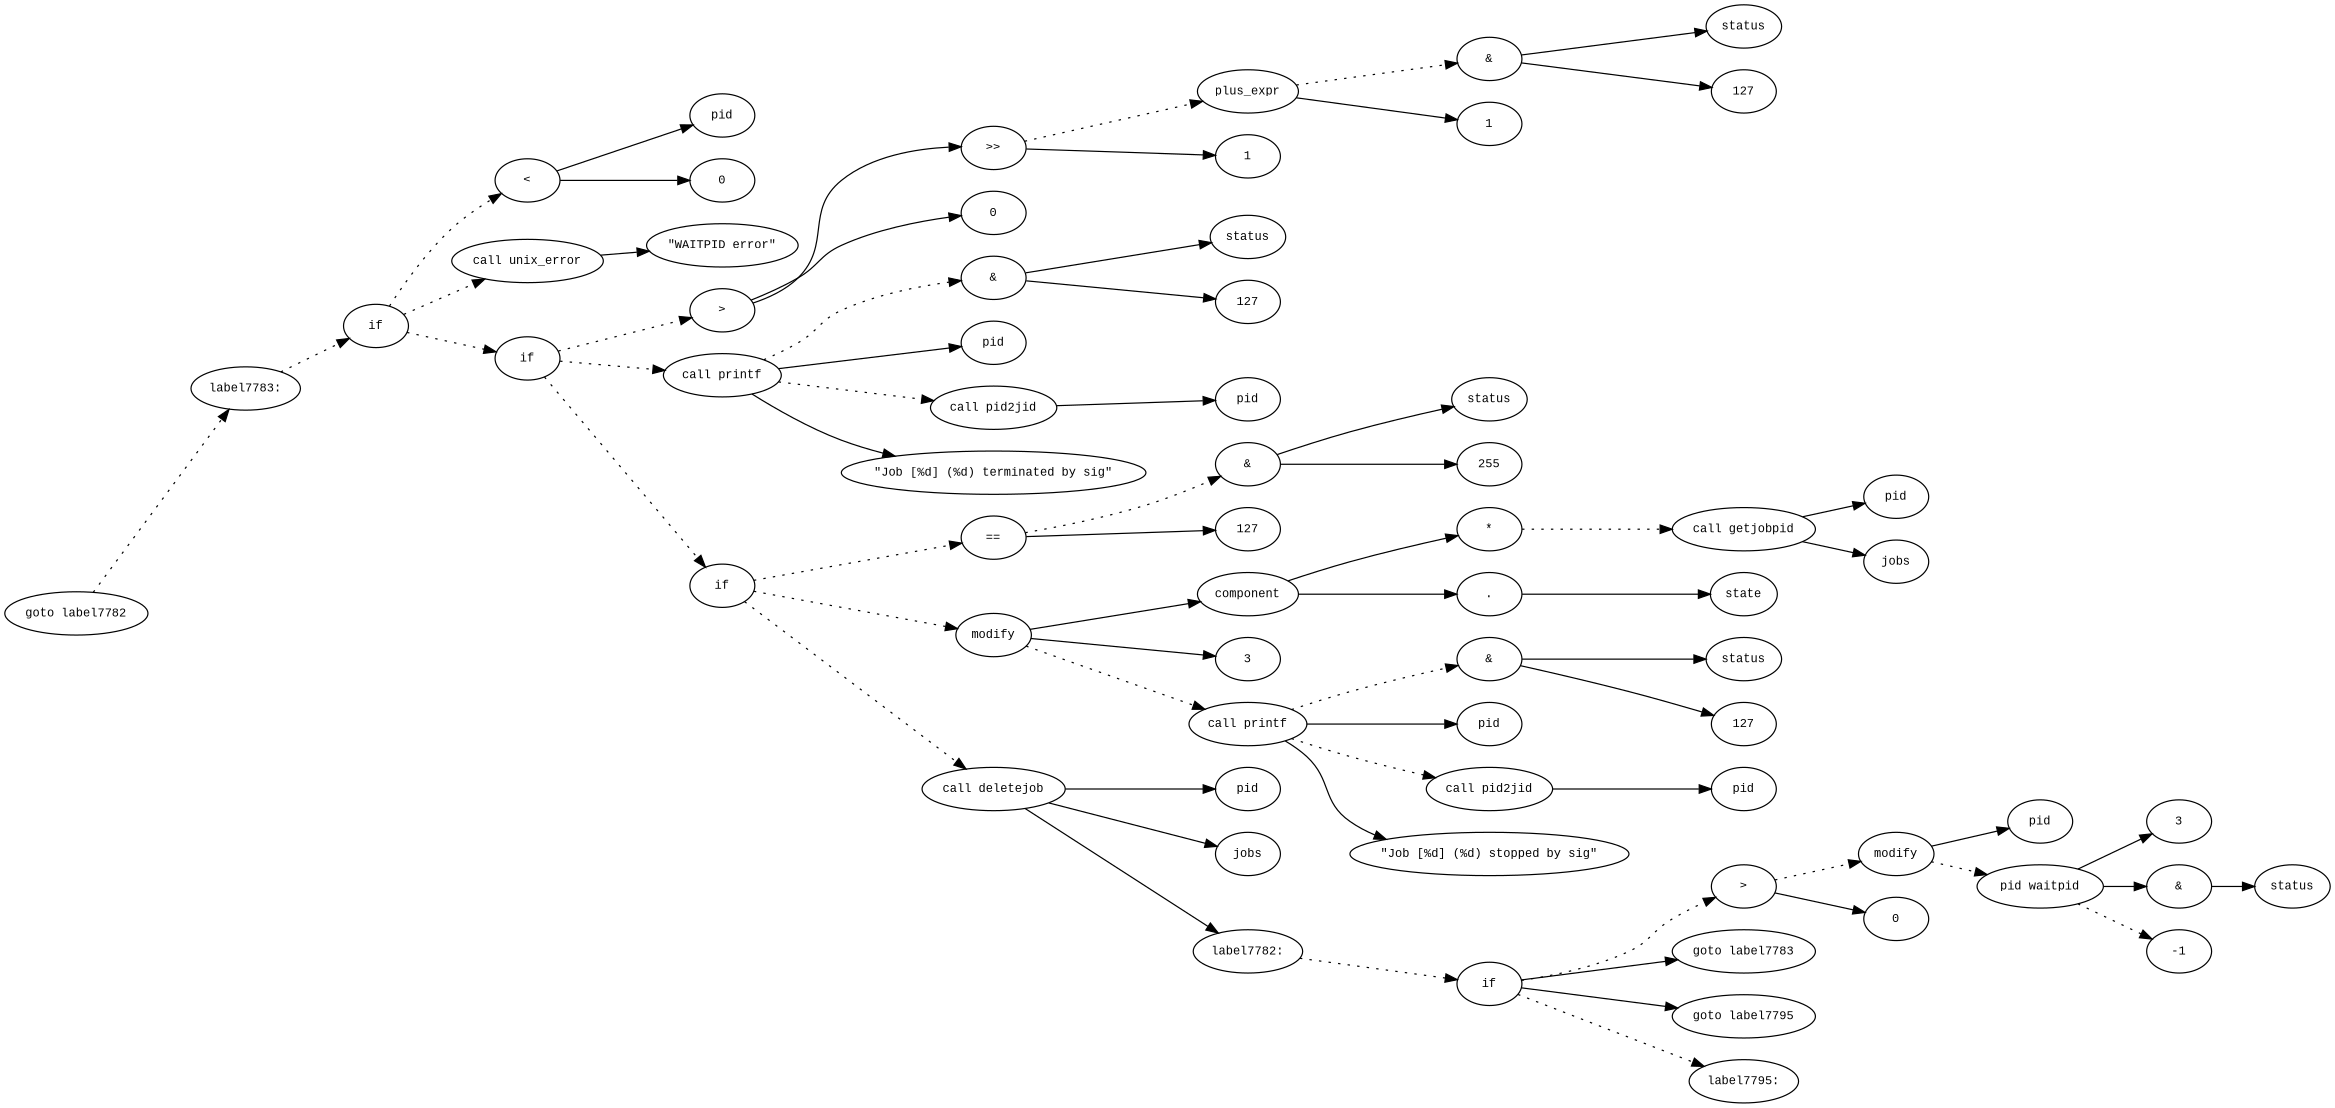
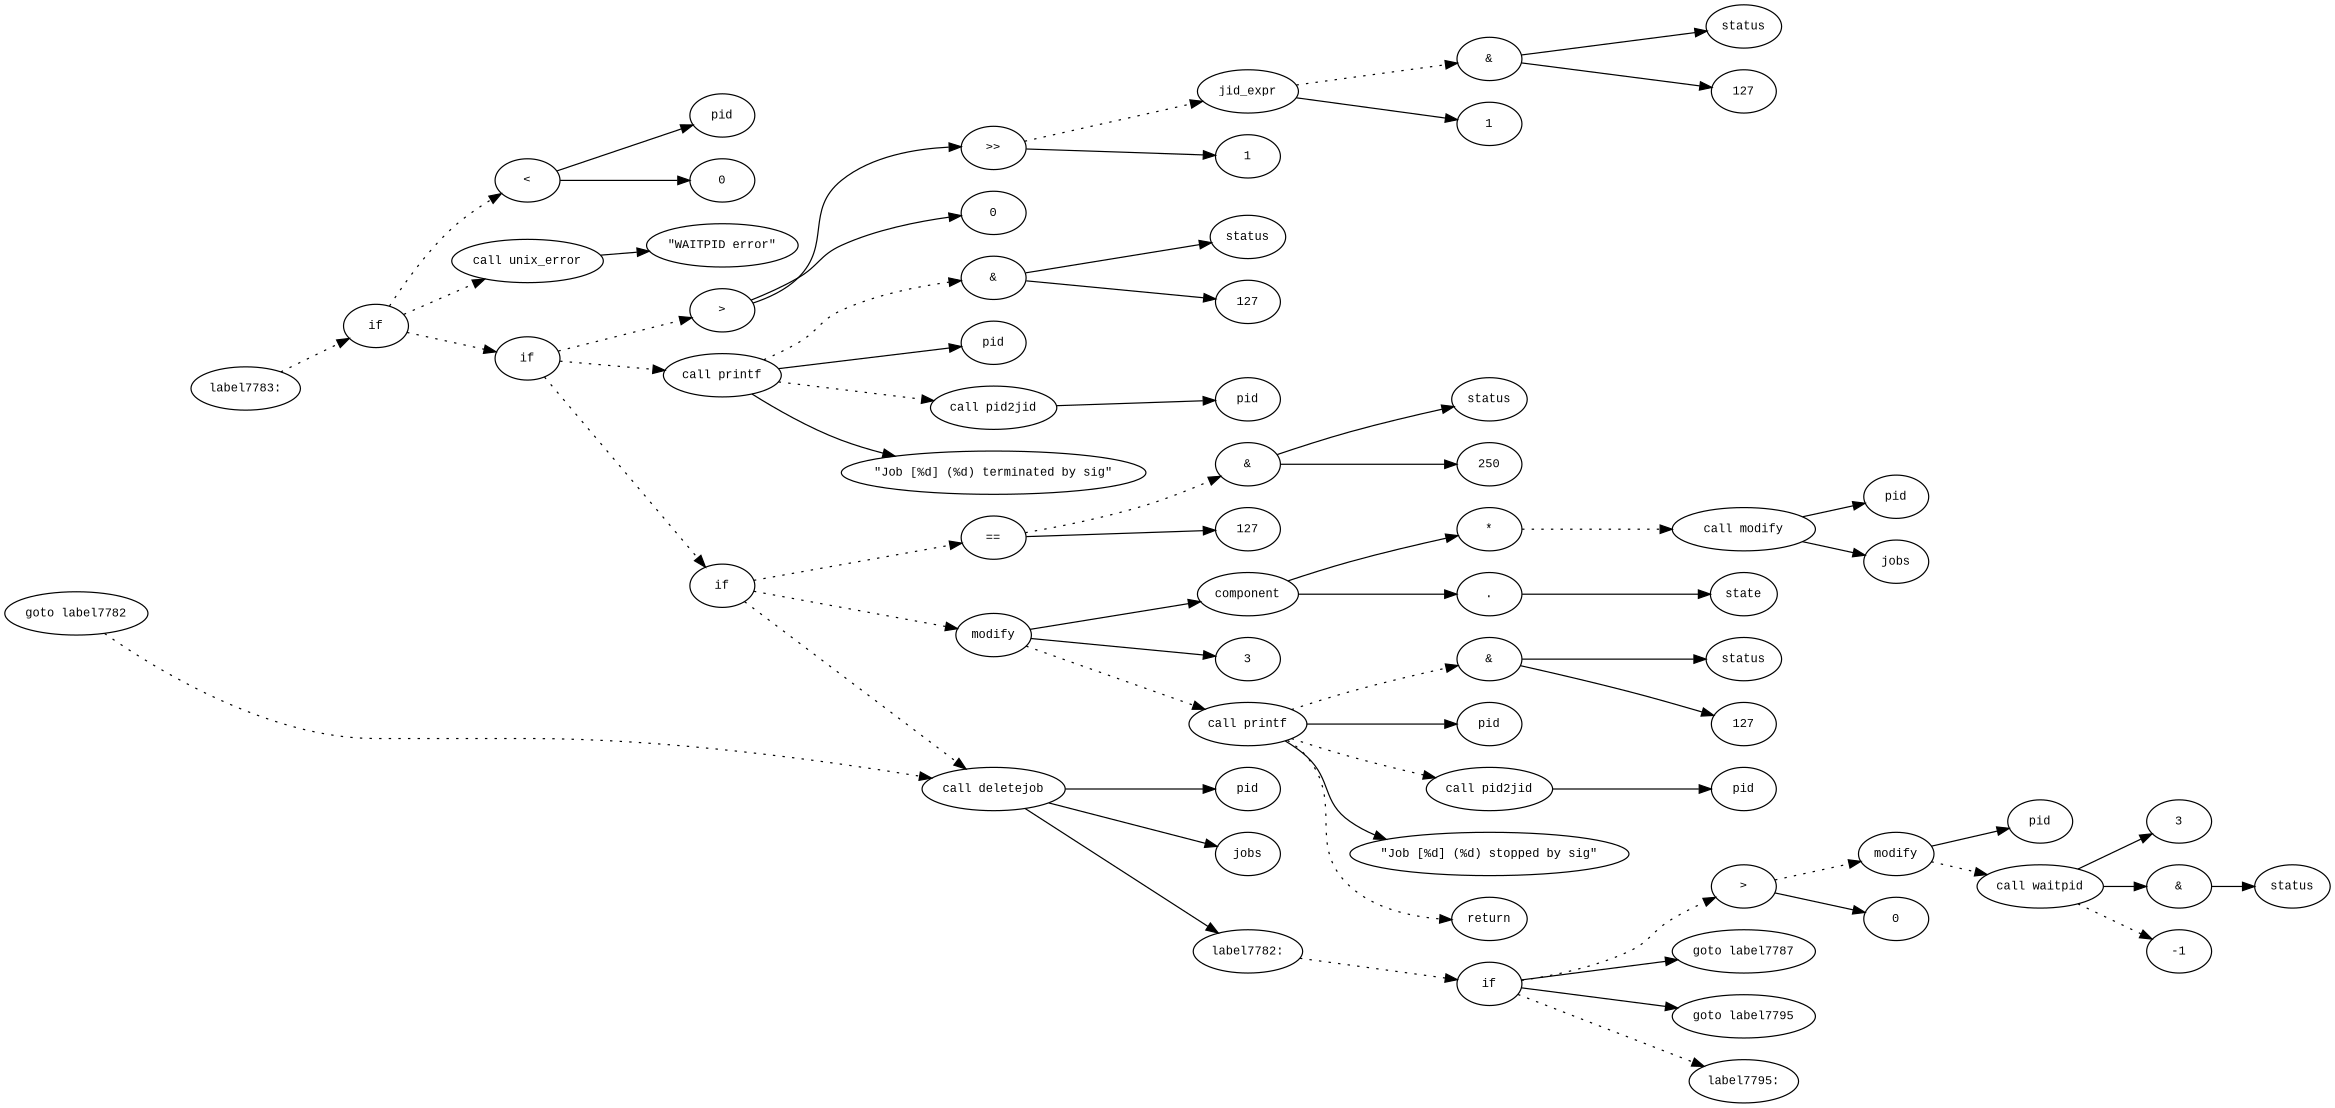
  digraph {
    fontname="Times New Roman"
    fontsize=10
    rankdir=LR
    node [fontname="Courier New" fontsize=10 shape=ellipse]
    edge [fontname="Times New Roman" fontsize=10]
    n1 [label="goto label7782"]
    n2 [label="label7783:"]
    n3 [label=if]
    n4 [label="<"]
    n5 [label="call unix_error"]
    n6 [label=if]
    n7 [label=pid]
    n8 [label=0]
    n9 [label="\"WAITPID error\""]
    n10 [label=">"]
    n11 [label="call printf"]
    n12 [label=if]
    n13 [label=">>"]
    n14 [label=0]
    n15 [label="&"]
    n16 [label=pid]
    n17 [label="call pid2jid"]
    n18 [label="\"Job [%d] (%d) terminated by sig\""]
    n19 [label="=="]
    n20 [label=modify]
    n21 [label="call deletejob"]
-   n22 [label=plus_expr]
+   n22 [label=jid_expr]
    n23 [label=1]
    n24 [label="&"]
    n25 [label=1]
    n26 [label=status]
    n27 [label=127]
    n28 [label=status]
    n29 [label=127]
    n30 [label=pid]
    n31 [label="&"]
    n32 [label=127]
    n33 [label=component]
    n34 [label=3]
    n35 [label="call printf"]
    n36 [label=pid]
    n37 [label=jobs]
    n38 [label="label7782:"]
    n39 [label=status]
-   n40 [label=255]
+   n40 [label=250]
    n41 [label="*"]
    n42 [label="."]
    n43 [label="&"]
    n44 [label=pid]
    n45 [label="call pid2jid"]
    n46 [label="\"Job [%d] (%d) stopped by sig\""]
-   n48 [label="call getjobpid"]
+   n47 [label=return]
+   n48 [label="call modify"]
    n49 [label=state]
    n50 [label=pid]
    n51 [label=jobs]
    n52 [label=status]
    n53 [label=127]
    n54 [label=pid]
    n55 [label=if]
    n56 [label=">"]
-   n57 [label="goto label7783"]
+   n57 [label="goto label7787"]
    n58 [label="goto label7795"]
    n59 [label="label7795:"]
    n60 [label=modify]
    n61 [label=0]
    n62 [label=pid]
-   n63 [label="pid waitpid"]
+   n63 [label="call waitpid"]
    n64 [label=3]
    n65 [label="&"]
    n66 [label=-1]
    n67 [label=status]
-   n1 -> n2 [style=dotted]
+   n1 -> n21 [style=dotted]
    n2 -> n3 [style=dotted]
    n3 -> n4 [style=dotted]
    n3 -> n5 [style=dotted]
    n3 -> n6 [style=dotted]
    n4 -> n7
    n4 -> n8
    n5 -> n9
    n6 -> n10 [style=dotted]
    n6 -> n11 [style=dotted]
    n6 -> n12 [style=dotted]
    n10 -> n13
    n10 -> n14
    n11 -> n15 [style=dotted]
    n11 -> n16
    n11 -> n17 [style=dotted]
    n11 -> n18
    n12 -> n19 [style=dotted]
    n12 -> n20 [style=dotted]
    n12 -> n21 [style=dotted]
    n13 -> n22 [style=dotted]
    n13 -> n23
    n15 -> n28
    n15 -> n29
    n17 -> n30
    n19 -> n31 [style=dotted]
    n19 -> n32
    n20 -> n33
    n20 -> n34
    n20 -> n35 [style=dotted]
    n21 -> n36
    n21 -> n37
    n21 -> n38 [style=solid]
    n22 -> n24 [style=dotted]
    n22 -> n25
    n24 -> n26
    n24 -> n27
    n31 -> n39
    n31 -> n40
    n33 -> n41
    n33 -> n42
    n35 -> n43 [style=dotted]
    n35 -> n44
    n35 -> n45 [style=dotted]
    n35 -> n46
+   n35 -> n47 [style=dotted]
    n38 -> n55 [style=dotted]
    n41 -> n48 [style=dotted]
    n42 -> n49
    n43 -> n52
    n43 -> n53
    n45 -> n54
    n48 -> n50
    n48 -> n51
    n55 -> n56 [style=dotted]
    n55 -> n57
    n55 -> n58
    n55 -> n59 [style=dotted]
    n56 -> n60 [style=dotted]
    n56 -> n61
    n60 -> n62
    n60 -> n63 [style=dotted]
    n63 -> n64
    n63 -> n65
    n63 -> n66 [style=dotted]
    n65 -> n67
  }
